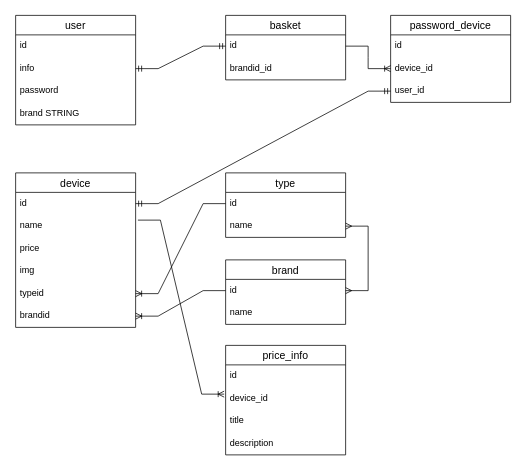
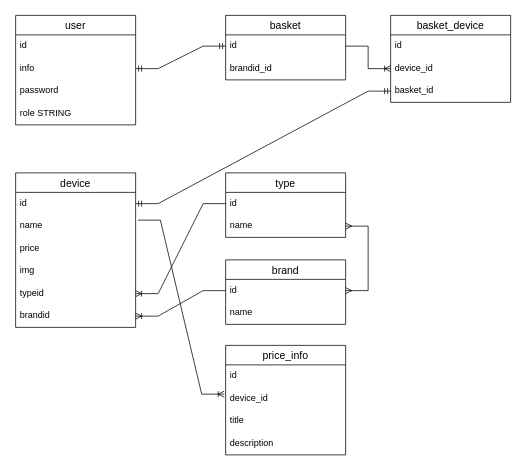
  <mxCell id="0" />
  <mxCell id="1" parent="0" />
  <mxCell id="2" value="user" style="swimlane;fontStyle=0;childLayout=stackLayout;horizontal=1;startSize=26;horizontalStack=0;resizeParent=1;resizeParentMax=0;resizeLast=0;collapsible=1;marginBottom=0;align=center;fontSize=14;" vertex="1" parent="1"><mxGeometry x="20" y="20" width="160" height="146" as="geometry" /></mxCell>
  <mxCell id="3" value="id" style="text;strokeColor=none;fillColor=none;spacingLeft=4;spacingRight=4;overflow=hidden;rotatable=0;points=[[0,0.5],[1,0.5]];portConstraint=eastwest;fontSize=12;" vertex="1" parent="2"><mxGeometry y="26" width="160" height="30" as="geometry" /></mxCell>
  <mxCell id="4" value="info" style="text;strokeColor=none;fillColor=none;spacingLeft=4;spacingRight=4;overflow=hidden;rotatable=0;points=[[0,0.5],[1,0.5]];portConstraint=eastwest;fontSize=12;" vertex="1" parent="2"><mxGeometry y="56" width="160" height="30" as="geometry" /></mxCell>
  <mxCell id="5" value="password" style="text;strokeColor=none;fillColor=none;spacingLeft=4;spacingRight=4;overflow=hidden;rotatable=0;points=[[0,0.5],[1,0.5]];portConstraint=eastwest;fontSize=12;" vertex="1" parent="2"><mxGeometry y="86" width="160" height="30" as="geometry" /></mxCell>
- <mxCell id="6" value="brand STRING" style="text;strokeColor=none;fillColor=none;spacingLeft=4;spacingRight=4;overflow=hidden;rotatable=0;points=[[0,0.5],[1,0.5]];portConstraint=eastwest;fontSize=12;" vertex="1" parent="2"><mxGeometry y="116" width="160" height="30" as="geometry" /></mxCell>
+ <mxCell id="6" value="role STRING" style="text;strokeColor=none;fillColor=none;spacingLeft=4;spacingRight=4;overflow=hidden;rotatable=0;points=[[0,0.5],[1,0.5]];portConstraint=eastwest;fontSize=12;" vertex="1" parent="2"><mxGeometry y="116" width="160" height="30" as="geometry" /></mxCell>
  <mxCell id="7" value="basket" style="swimlane;fontStyle=0;childLayout=stackLayout;horizontal=1;startSize=26;horizontalStack=0;resizeParent=1;resizeParentMax=0;resizeLast=0;collapsible=1;marginBottom=0;align=center;fontSize=14;" vertex="1" parent="1"><mxGeometry x="300" y="20" width="160" height="86" as="geometry" /></mxCell>
  <mxCell id="8" value="id" style="text;strokeColor=none;fillColor=none;spacingLeft=4;spacingRight=4;overflow=hidden;rotatable=0;points=[[0,0.5],[1,0.5]];portConstraint=eastwest;fontSize=12;" vertex="1" parent="7"><mxGeometry y="26" width="160" height="30" as="geometry" /></mxCell>
  <mxCell id="9" value="brandid_id" style="text;strokeColor=none;fillColor=none;spacingLeft=4;spacingRight=4;overflow=hidden;rotatable=0;points=[[0,0.5],[1,0.5]];portConstraint=eastwest;fontSize=12;" vertex="1" parent="7"><mxGeometry y="56" width="160" height="30" as="geometry" /></mxCell>
  <mxCell id="10" value="" style="edgeStyle=entityRelationEdgeStyle;fontSize=12;html=1;endArrow=ERmandOne;startArrow=ERmandOne;rounded=0;exitX=1;exitY=0.5;exitDx=0;exitDy=0;entryX=0;entryY=0.5;entryDx=0;entryDy=0;" edge="1" parent="1" source="4" target="8"><mxGeometry width="100" height="100" relative="1" as="geometry"><mxPoint x="180" y="340" as="sourcePoint" /><mxPoint x="280" y="240" as="targetPoint" /></mxGeometry></mxCell>
  <mxCell id="11" value="device" style="swimlane;fontStyle=0;childLayout=stackLayout;horizontal=1;startSize=26;horizontalStack=0;resizeParent=1;resizeParentMax=0;resizeLast=0;collapsible=1;marginBottom=0;align=center;fontSize=14;" vertex="1" parent="1"><mxGeometry x="20" y="230" width="160" height="206" as="geometry" /></mxCell>
  <mxCell id="12" value="id" style="text;strokeColor=none;fillColor=none;spacingLeft=4;spacingRight=4;overflow=hidden;rotatable=0;points=[[0,0.5],[1,0.5]];portConstraint=eastwest;fontSize=12;" vertex="1" parent="11"><mxGeometry y="26" width="160" height="30" as="geometry" /></mxCell>
  <mxCell id="13" value="name" style="text;strokeColor=none;fillColor=none;spacingLeft=4;spacingRight=4;overflow=hidden;rotatable=0;points=[[0,0.5],[1,0.5]];portConstraint=eastwest;fontSize=12;" vertex="1" parent="11"><mxGeometry y="56" width="160" height="30" as="geometry" /></mxCell>
  <mxCell id="14" value="price" style="text;strokeColor=none;fillColor=none;spacingLeft=4;spacingRight=4;overflow=hidden;rotatable=0;points=[[0,0.5],[1,0.5]];portConstraint=eastwest;fontSize=12;" vertex="1" parent="11"><mxGeometry y="86" width="160" height="30" as="geometry" /></mxCell>
  <mxCell id="15" value="img" style="text;strokeColor=none;fillColor=none;spacingLeft=4;spacingRight=4;overflow=hidden;rotatable=0;points=[[0,0.5],[1,0.5]];portConstraint=eastwest;fontSize=12;" vertex="1" parent="11"><mxGeometry y="116" width="160" height="30" as="geometry" /></mxCell>
  <mxCell id="16" value="typeid" style="text;strokeColor=none;fillColor=none;spacingLeft=4;spacingRight=4;overflow=hidden;rotatable=0;points=[[0,0.5],[1,0.5]];portConstraint=eastwest;fontSize=12;" vertex="1" parent="11"><mxGeometry y="146" width="160" height="30" as="geometry" /></mxCell>
  <mxCell id="17" value="brandid" style="text;strokeColor=none;fillColor=none;spacingLeft=4;spacingRight=4;overflow=hidden;rotatable=0;points=[[0,0.5],[1,0.5]];portConstraint=eastwest;fontSize=12;" vertex="1" parent="11"><mxGeometry y="176" width="160" height="30" as="geometry" /></mxCell>
  <mxCell id="18" value="type" style="swimlane;fontStyle=0;childLayout=stackLayout;horizontal=1;startSize=26;horizontalStack=0;resizeParent=1;resizeParentMax=0;resizeLast=0;collapsible=1;marginBottom=0;align=center;fontSize=14;" vertex="1" parent="1"><mxGeometry x="300" y="230" width="160" height="86" as="geometry" /></mxCell>
  <mxCell id="19" value="id" style="text;strokeColor=none;fillColor=none;spacingLeft=4;spacingRight=4;overflow=hidden;rotatable=0;points=[[0,0.5],[1,0.5]];portConstraint=eastwest;fontSize=12;" vertex="1" parent="18"><mxGeometry y="26" width="160" height="30" as="geometry" /></mxCell>
  <mxCell id="20" value="name" style="text;strokeColor=none;fillColor=none;spacingLeft=4;spacingRight=4;overflow=hidden;rotatable=0;points=[[0,0.5],[1,0.5]];portConstraint=eastwest;fontSize=12;" vertex="1" parent="18"><mxGeometry y="56" width="160" height="30" as="geometry" /></mxCell>
  <mxCell id="21" value="brand" style="swimlane;fontStyle=0;childLayout=stackLayout;horizontal=1;startSize=26;horizontalStack=0;resizeParent=1;resizeParentMax=0;resizeLast=0;collapsible=1;marginBottom=0;align=center;fontSize=14;" vertex="1" parent="1"><mxGeometry x="300" y="346" width="160" height="86" as="geometry" /></mxCell>
  <mxCell id="22" value="id" style="text;strokeColor=none;fillColor=none;spacingLeft=4;spacingRight=4;overflow=hidden;rotatable=0;points=[[0,0.5],[1,0.5]];portConstraint=eastwest;fontSize=12;" vertex="1" parent="21"><mxGeometry y="26" width="160" height="30" as="geometry" /></mxCell>
  <mxCell id="23" value="name" style="text;strokeColor=none;fillColor=none;spacingLeft=4;spacingRight=4;overflow=hidden;rotatable=0;points=[[0,0.5],[1,0.5]];portConstraint=eastwest;fontSize=12;" vertex="1" parent="21"><mxGeometry y="56" width="160" height="30" as="geometry" /></mxCell>
  <mxCell id="24" value="" style="edgeStyle=entityRelationEdgeStyle;fontSize=12;html=1;endArrow=ERoneToMany;rounded=0;entryX=1;entryY=0.5;entryDx=0;entryDy=0;exitX=0;exitY=0.5;exitDx=0;exitDy=0;" edge="1" parent="1" source="19" target="16"><mxGeometry width="100" height="100" relative="1" as="geometry"><mxPoint x="290" y="240" as="sourcePoint" /><mxPoint x="290" y="240" as="targetPoint" /></mxGeometry></mxCell>
  <mxCell id="25" value="" style="edgeStyle=entityRelationEdgeStyle;fontSize=12;html=1;endArrow=ERoneToMany;rounded=0;entryX=1;entryY=0.5;entryDx=0;entryDy=0;" edge="1" parent="1" source="22" target="17"><mxGeometry width="100" height="100" relative="1" as="geometry"><mxPoint x="200" y="540" as="sourcePoint" /><mxPoint x="300" y="440" as="targetPoint" /></mxGeometry></mxCell>
  <mxCell id="26" value="" style="edgeStyle=entityRelationEdgeStyle;fontSize=12;html=1;endArrow=ERmany;startArrow=ERmany;rounded=0;exitX=1;exitY=0.5;exitDx=0;exitDy=0;entryX=1;entryY=0.5;entryDx=0;entryDy=0;" edge="1" parent="1" source="22" target="20"><mxGeometry width="100" height="100" relative="1" as="geometry"><mxPoint x="490" y="390" as="sourcePoint" /><mxPoint x="550" y="260" as="targetPoint" /></mxGeometry></mxCell>
  <mxCell id="27" value="price_info" style="swimlane;fontStyle=0;childLayout=stackLayout;horizontal=1;startSize=26;horizontalStack=0;resizeParent=1;resizeParentMax=0;resizeLast=0;collapsible=1;marginBottom=0;align=center;fontSize=14;" vertex="1" parent="1"><mxGeometry x="300" y="460" width="160" height="146" as="geometry" /></mxCell>
  <mxCell id="28" value="id" style="text;strokeColor=none;fillColor=none;spacingLeft=4;spacingRight=4;overflow=hidden;rotatable=0;points=[[0,0.5],[1,0.5]];portConstraint=eastwest;fontSize=12;" vertex="1" parent="27"><mxGeometry y="26" width="160" height="30" as="geometry" /></mxCell>
  <mxCell id="29" value="device_id" style="text;strokeColor=none;fillColor=none;spacingLeft=4;spacingRight=4;overflow=hidden;rotatable=0;points=[[0,0.5],[1,0.5]];portConstraint=eastwest;fontSize=12;" vertex="1" parent="27"><mxGeometry y="56" width="160" height="30" as="geometry" /></mxCell>
  <mxCell id="30" value="title" style="text;strokeColor=none;fillColor=none;spacingLeft=4;spacingRight=4;overflow=hidden;rotatable=0;points=[[0,0.5],[1,0.5]];portConstraint=eastwest;fontSize=12;" vertex="1" parent="27"><mxGeometry y="86" width="160" height="30" as="geometry" /></mxCell>
  <mxCell id="31" value="description" style="text;strokeColor=none;fillColor=none;spacingLeft=4;spacingRight=4;overflow=hidden;rotatable=0;points=[[0,0.5],[1,0.5]];portConstraint=eastwest;fontSize=12;" vertex="1" parent="27"><mxGeometry y="116" width="160" height="30" as="geometry" /></mxCell>
  <mxCell id="32" value="" style="edgeStyle=entityRelationEdgeStyle;fontSize=12;html=1;endArrow=ERoneToMany;rounded=0;entryX=-0.012;entryY=0.3;entryDx=0;entryDy=0;entryPerimeter=0;exitX=1.019;exitY=0.233;exitDx=0;exitDy=0;exitPerimeter=0;" edge="1" parent="1" source="13" target="29"><mxGeometry width="100" height="100" relative="1" as="geometry"><mxPoint x="280" y="370" as="sourcePoint" /><mxPoint x="380" y="270" as="targetPoint" /></mxGeometry></mxCell>
- <mxCell id="33" value="password_device" style="swimlane;fontStyle=0;childLayout=stackLayout;horizontal=1;startSize=26;horizontalStack=0;resizeParent=1;resizeParentMax=0;resizeLast=0;collapsible=1;marginBottom=0;align=center;fontSize=14;" vertex="1" parent="1"><mxGeometry x="520" y="20" width="160" height="116" as="geometry" /></mxCell>
+ <mxCell id="33" value="basket_device" style="swimlane;fontStyle=0;childLayout=stackLayout;horizontal=1;startSize=26;horizontalStack=0;resizeParent=1;resizeParentMax=0;resizeLast=0;collapsible=1;marginBottom=0;align=center;fontSize=14;" vertex="1" parent="1"><mxGeometry x="520" y="20" width="160" height="116" as="geometry" /></mxCell>
  <mxCell id="34" value="id" style="text;strokeColor=none;fillColor=none;spacingLeft=4;spacingRight=4;overflow=hidden;rotatable=0;points=[[0,0.5],[1,0.5]];portConstraint=eastwest;fontSize=12;" vertex="1" parent="33"><mxGeometry y="26" width="160" height="30" as="geometry" /></mxCell>
  <mxCell id="35" value="device_id" style="text;strokeColor=none;fillColor=none;spacingLeft=4;spacingRight=4;overflow=hidden;rotatable=0;points=[[0,0.5],[1,0.5]];portConstraint=eastwest;fontSize=12;" vertex="1" parent="33"><mxGeometry y="56" width="160" height="30" as="geometry" /></mxCell>
- <mxCell id="36" value="user_id" style="text;strokeColor=none;fillColor=none;spacingLeft=4;spacingRight=4;overflow=hidden;rotatable=0;points=[[0,0.5],[1,0.5]];portConstraint=eastwest;fontSize=12;" vertex="1" parent="33"><mxGeometry y="86" width="160" height="30" as="geometry" /></mxCell>
+ <mxCell id="36" value="basket_id" style="text;strokeColor=none;fillColor=none;spacingLeft=4;spacingRight=4;overflow=hidden;rotatable=0;points=[[0,0.5],[1,0.5]];portConstraint=eastwest;fontSize=12;" vertex="1" parent="33"><mxGeometry y="86" width="160" height="30" as="geometry" /></mxCell>
  <mxCell id="37" value="" style="edgeStyle=entityRelationEdgeStyle;fontSize=12;html=1;endArrow=ERoneToMany;rounded=0;exitX=1;exitY=0.5;exitDx=0;exitDy=0;" edge="1" parent="1" source="8" target="35"><mxGeometry width="100" height="100" relative="1" as="geometry"><mxPoint x="460" y="220" as="sourcePoint" /><mxPoint x="560" y="120" as="targetPoint" /></mxGeometry></mxCell>
  <mxCell id="38" value="" style="edgeStyle=entityRelationEdgeStyle;fontSize=12;html=1;endArrow=ERmandOne;startArrow=ERmandOne;rounded=0;exitX=1;exitY=0.5;exitDx=0;exitDy=0;entryX=0;entryY=0.5;entryDx=0;entryDy=0;" edge="1" parent="1" source="12" target="36"><mxGeometry width="100" height="100" relative="1" as="geometry"><mxPoint x="590" y="290" as="sourcePoint" /><mxPoint x="690" y="190" as="targetPoint" /></mxGeometry></mxCell>
